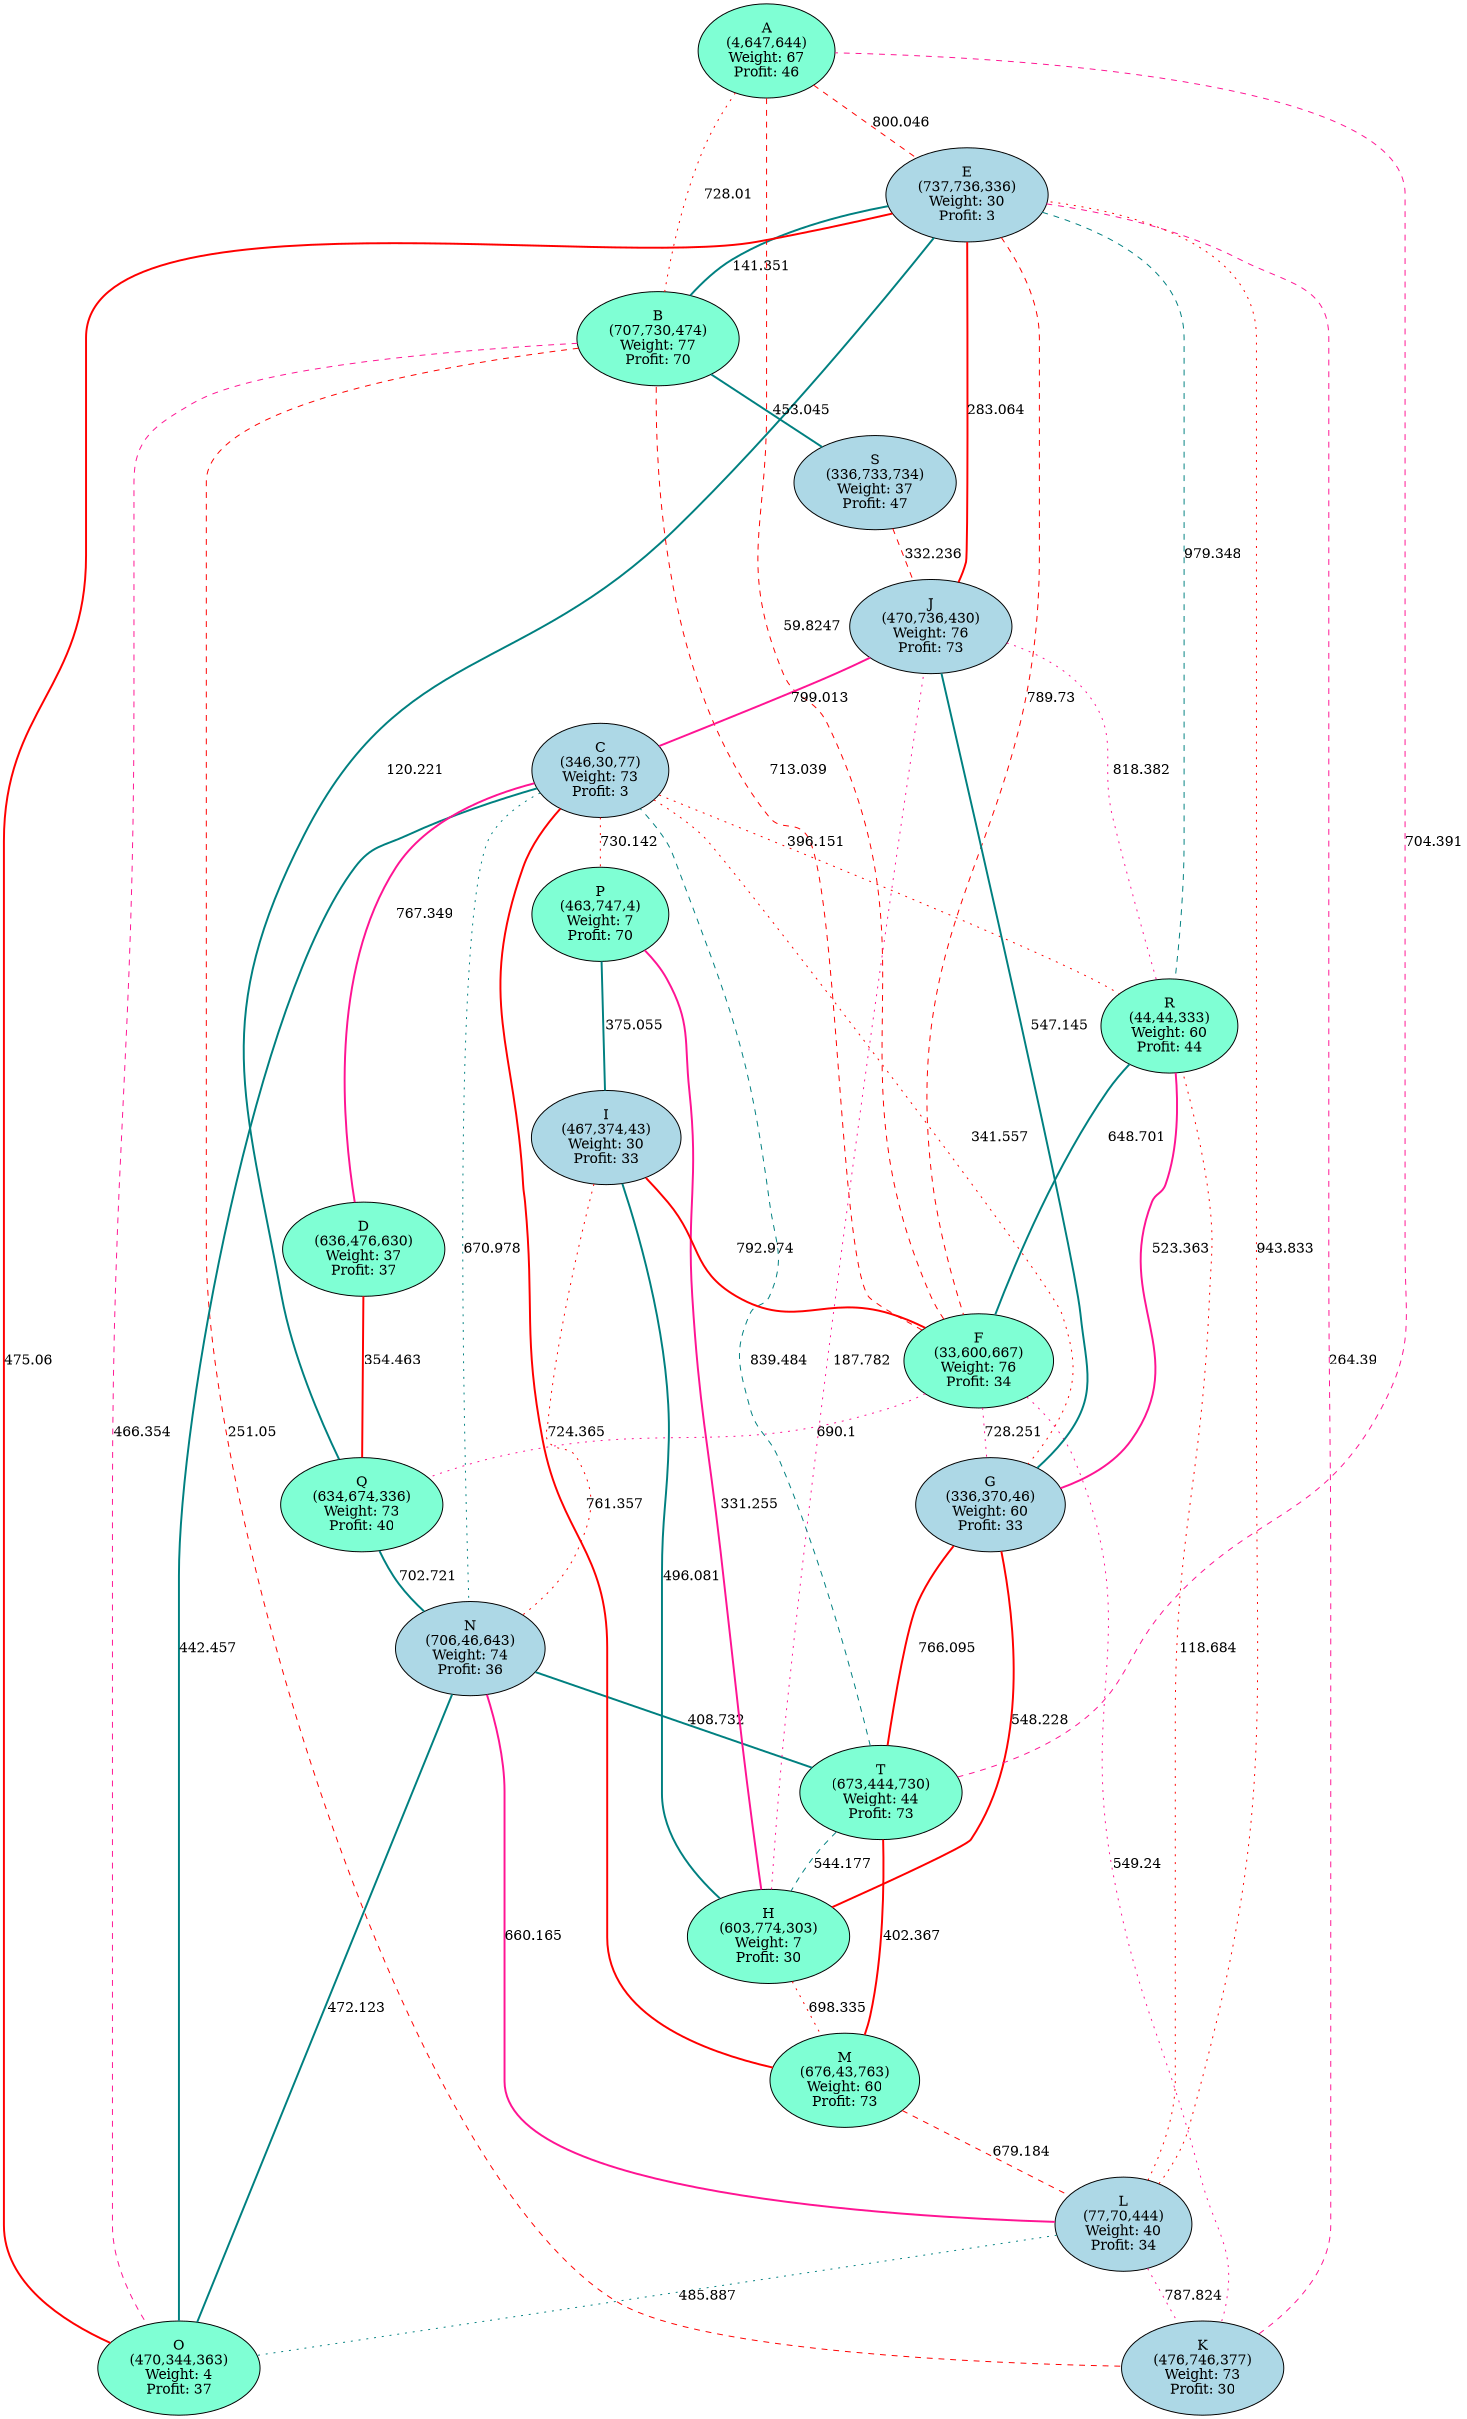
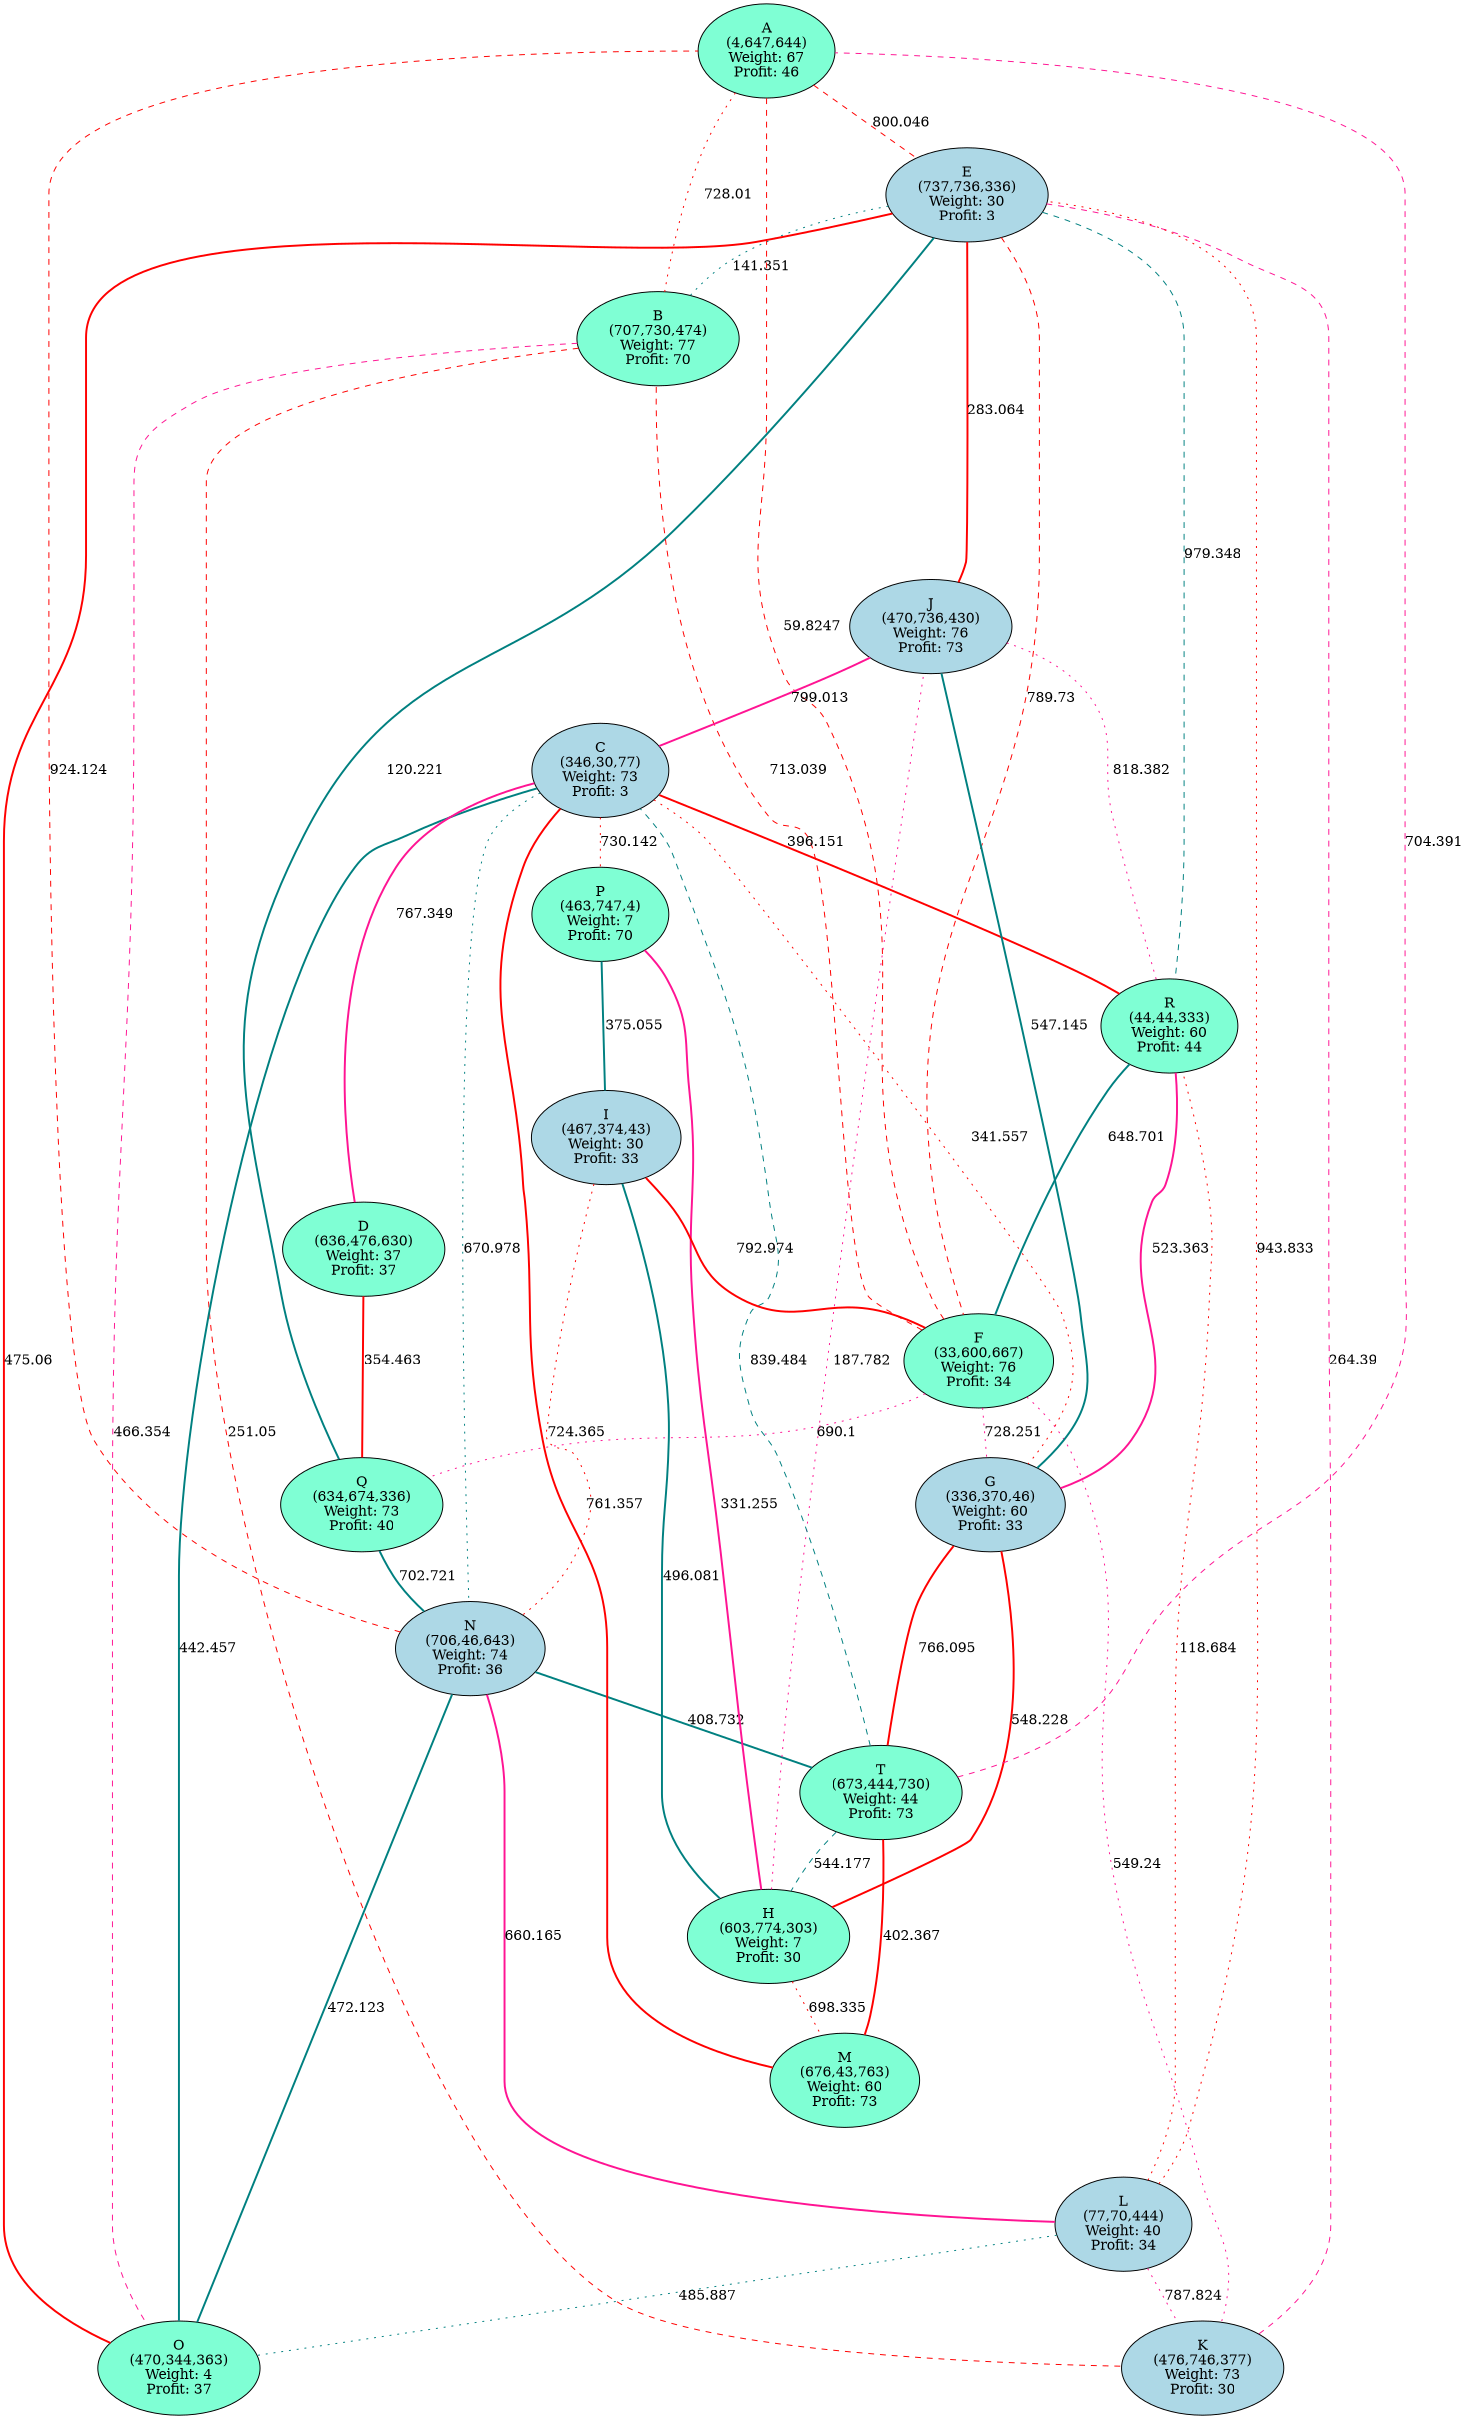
  graph {
    node [fillcolor=aquamarine style=filled]
    edge [color=red style=bold]
    n1 [label="A\n(4,647,644)\nWeight: 67\nProfit: 46"]
    n2 [fillcolor=lightblue label="E\n(737,736,336)\nWeight: 30\nProfit: 3"]
    n3 [label="B\n(707,730,474)\nWeight: 77\nProfit: 70"]
    n4 [fillcolor=lightblue label="K\n(476,746,377)\nWeight: 73\nProfit: 30"]
    n5 [label="R\n(44,44,333)\nWeight: 60\nProfit: 44"]
    n6 [label="Q\n(634,674,336)\nWeight: 73\nProfit: 40"]
    n7 [label="F\n(33,600,667)\nWeight: 76\nProfit: 34"]
    n8 [label="O\n(470,344,363)\nWeight: 4\nProfit: 37"]
-   n9 [fillcolor=lightblue label="S\n(336,733,734)\nWeight: 37\nProfit: 47"]
    n10 [fillcolor=lightblue label="J\n(470,736,430)\nWeight: 76\nProfit: 73"]
    n11 [fillcolor=lightblue label="C\n(346,30,77)\nWeight: 73\nProfit: 3"]
    n12 [label="D\n(636,476,630)\nWeight: 37\nProfit: 37"]
    n13 [fillcolor=lightblue label="G\n(336,370,46)\nWeight: 60\nProfit: 33"]
    n14 [fillcolor=lightblue label="N\n(706,46,643)\nWeight: 74\nProfit: 36"]
    n15 [label="P\n(463,747,4)\nWeight: 7\nProfit: 70"]
    n16 [label="H\n(603,774,303)\nWeight: 7\nProfit: 30"]
    n17 [label="T\n(673,444,730)\nWeight: 44\nProfit: 73"]
    n18 [fillcolor=lightblue label="L\n(77,70,444)\nWeight: 40\nProfit: 34"]
    n19 [fillcolor=lightblue label="I\n(467,374,43)\nWeight: 30\nProfit: 33"]
    n20 [label="M\n(676,43,763)\nWeight: 60\nProfit: 73"]
    n1 -- n2 [label=800.046 style=dashed]
-   n2 -- n3 [color=teal label=141.351]
+   n2 -- n3 [color=teal label=141.351 style=dotted]
    n2 -- n4 [color=deeppink label=264.39 style=dashed]
    n2 -- n5 [color=teal label=979.348 style=dashed]
    n2 -- n6 [color=teal label=120.221]
    n2 -- n7 [label=789.73 style=dashed]
    n3 -- n1 [label=728.01 style=dotted]
    n3 -- n4 [label=251.05 style=dashed]
    n3 -- n8 [color=deeppink label=466.354 style=dashed]
-   n3 -- n9 [color=teal label=453.045]
    n5 -- n7 [color=teal label=648.701]
    n5 -- n13 [color=deeppink label=523.363]
    n6 -- n14 [color=teal label=702.721]
    n7 -- n1 [label=59.8247 style=dashed]
    n7 -- n3 [label=713.039 style=dashed]
    n7 -- n4 [color=deeppink label=549.24 style=dotted]
    n7 -- n6 [color=deeppink label=690.1 style=dotted]
    n7 -- n13 [color=deeppink label=728.251 style=dotted]
    n8 -- n2 [label=475.06]
-   n9 -- n10 [label=332.236 style=dashed]
    n10 -- n2 [label=283.064]
    n10 -- n5 [color=deeppink label=818.382 style=dotted]
    n10 -- n11 [color=deeppink label=799.013]
-   n11 -- n5 [label=396.151 style=dotted]
+   n11 -- n5 [label=396.151]
    n11 -- n8 [color=teal label=442.457]
    n11 -- n12 [color=deeppink label=767.349]
    n11 -- n13 [label=341.557 style=dotted]
    n11 -- n14 [color=teal label=670.978 style=dotted]
    n11 -- n15 [label=730.142 style=dotted]
    n12 -- n6 [label=354.463]
    n13 -- n10 [color=teal label=547.145]
    n13 -- n16 [label=548.228]
    n13 -- n17 [label=766.095]
+   n14 -- n1 [label=924.124 style=dashed]
    n14 -- n8 [color=teal label=472.123]
    n14 -- n17 [color=teal label=408.732]
    n14 -- n18 [color=deeppink label=660.165]
    n15 -- n16 [color=deeppink label=331.255]
    n15 -- n19 [color=teal label=375.055]
    n16 -- n10 [color=deeppink label=187.782 style=dotted]
    n16 -- n20 [label=698.335 style=dotted]
    n17 -- n1 [color=deeppink label=704.391 style=dashed]
    n17 -- n11 [color=teal label=839.484 style=dashed]
    n17 -- n16 [color=teal label=544.177 style=dashed]
    n18 -- n2 [label=943.833 style=dotted]
    n18 -- n4 [color=deeppink label=787.824 style=dotted]
    n18 -- n5 [label=118.684 style=dotted]
    n18 -- n8 [color=teal label=485.887 style=dotted]
    n19 -- n7 [label=792.974]
    n19 -- n14 [label=724.365 style=dotted]
    n19 -- n16 [color=teal label=496.081]
    n20 -- n11 [label=761.357]
    n20 -- n17 [label=402.367]
-   n20 -- n18 [label=679.184 style=dashed]
  }
